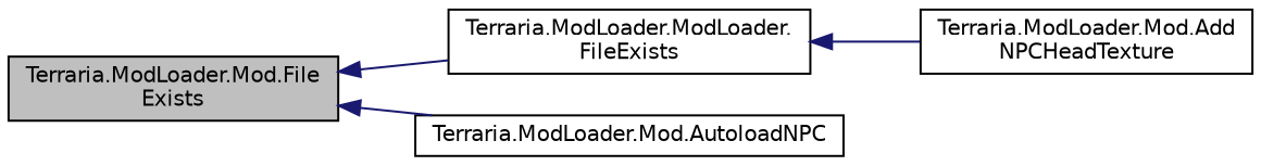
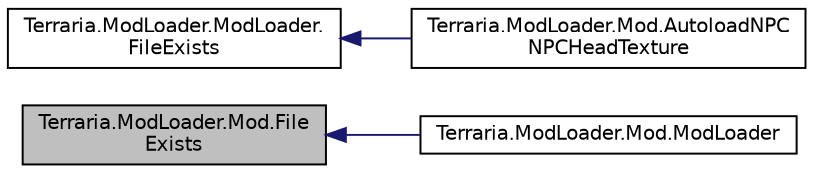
  digraph {
    rankdir=LR
    node [color=black fillcolor=white fontname=Helvetica fontsize=10 shape=record style=filled]
    edge [color=midnightblue dir=back fontname=Helvetica fontsize=10 labelfontname=Helvetica labelfontsize=10 style=solid]
    n1 [fillcolor=grey75 fontcolor=black height=0.2 label="Terraria.ModLoader.Mod.File\lExists" width=0.4]
    n2 [height=0.2 label="Terraria.ModLoader.ModLoader.\lFileExists" width=0.4]
-   n3 [height=0.2 label="Terraria.ModLoader.Mod.AutoloadNPC" width=0.4]
-   n4 [height=0.2 label="Terraria.ModLoader.Mod.Add\lNPCHeadTexture" width=0.4]
-   n1 -> n2
+   n3 [height=0.2 label="Terraria.ModLoader.Mod.ModLoader" width=0.4]
+   n4 [height=0.2 label="Terraria.ModLoader.Mod.AutoloadNPC\lNPCHeadTexture" width=0.4]
    n1 -> n3
    n2 -> n4
  }
